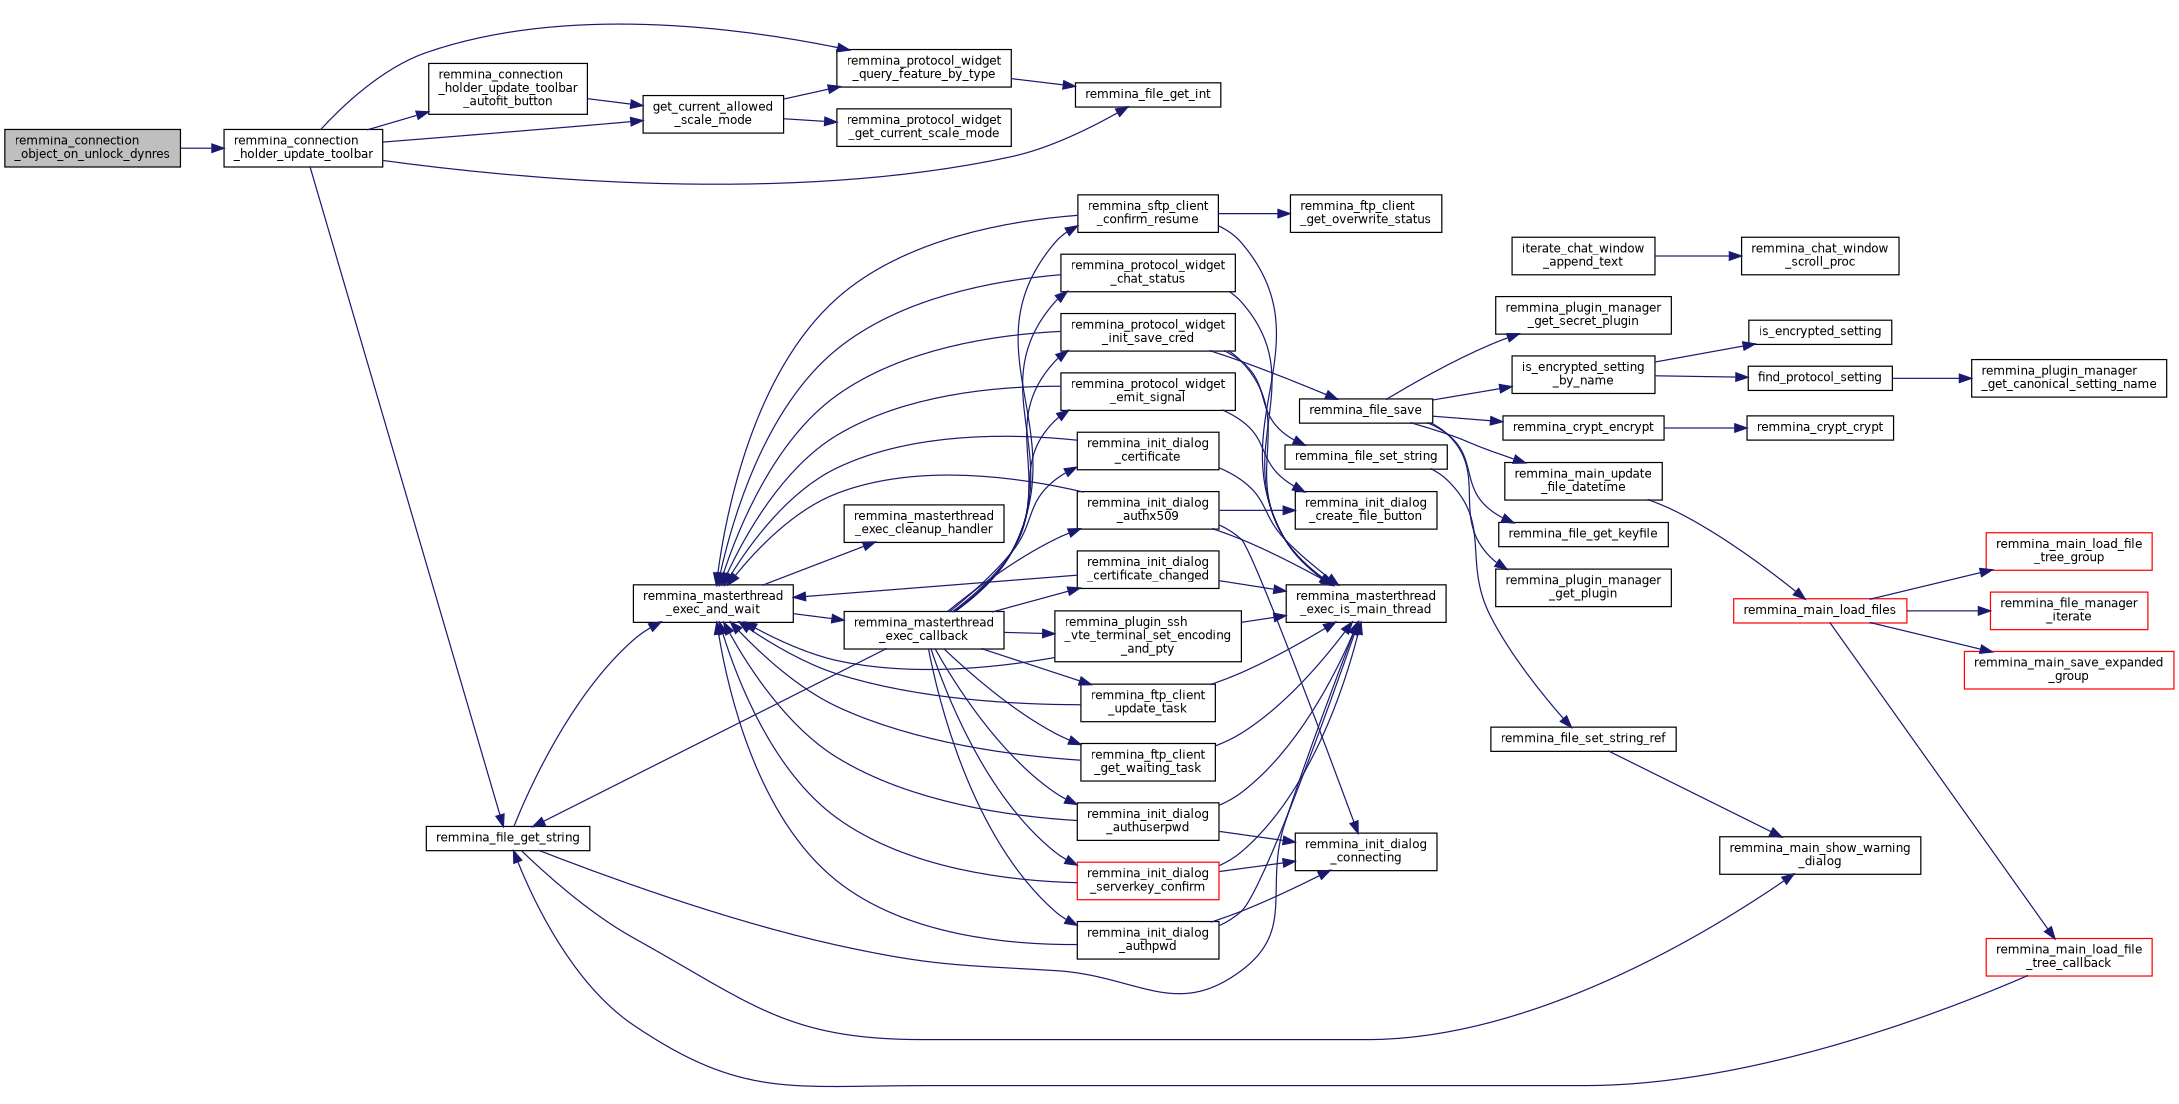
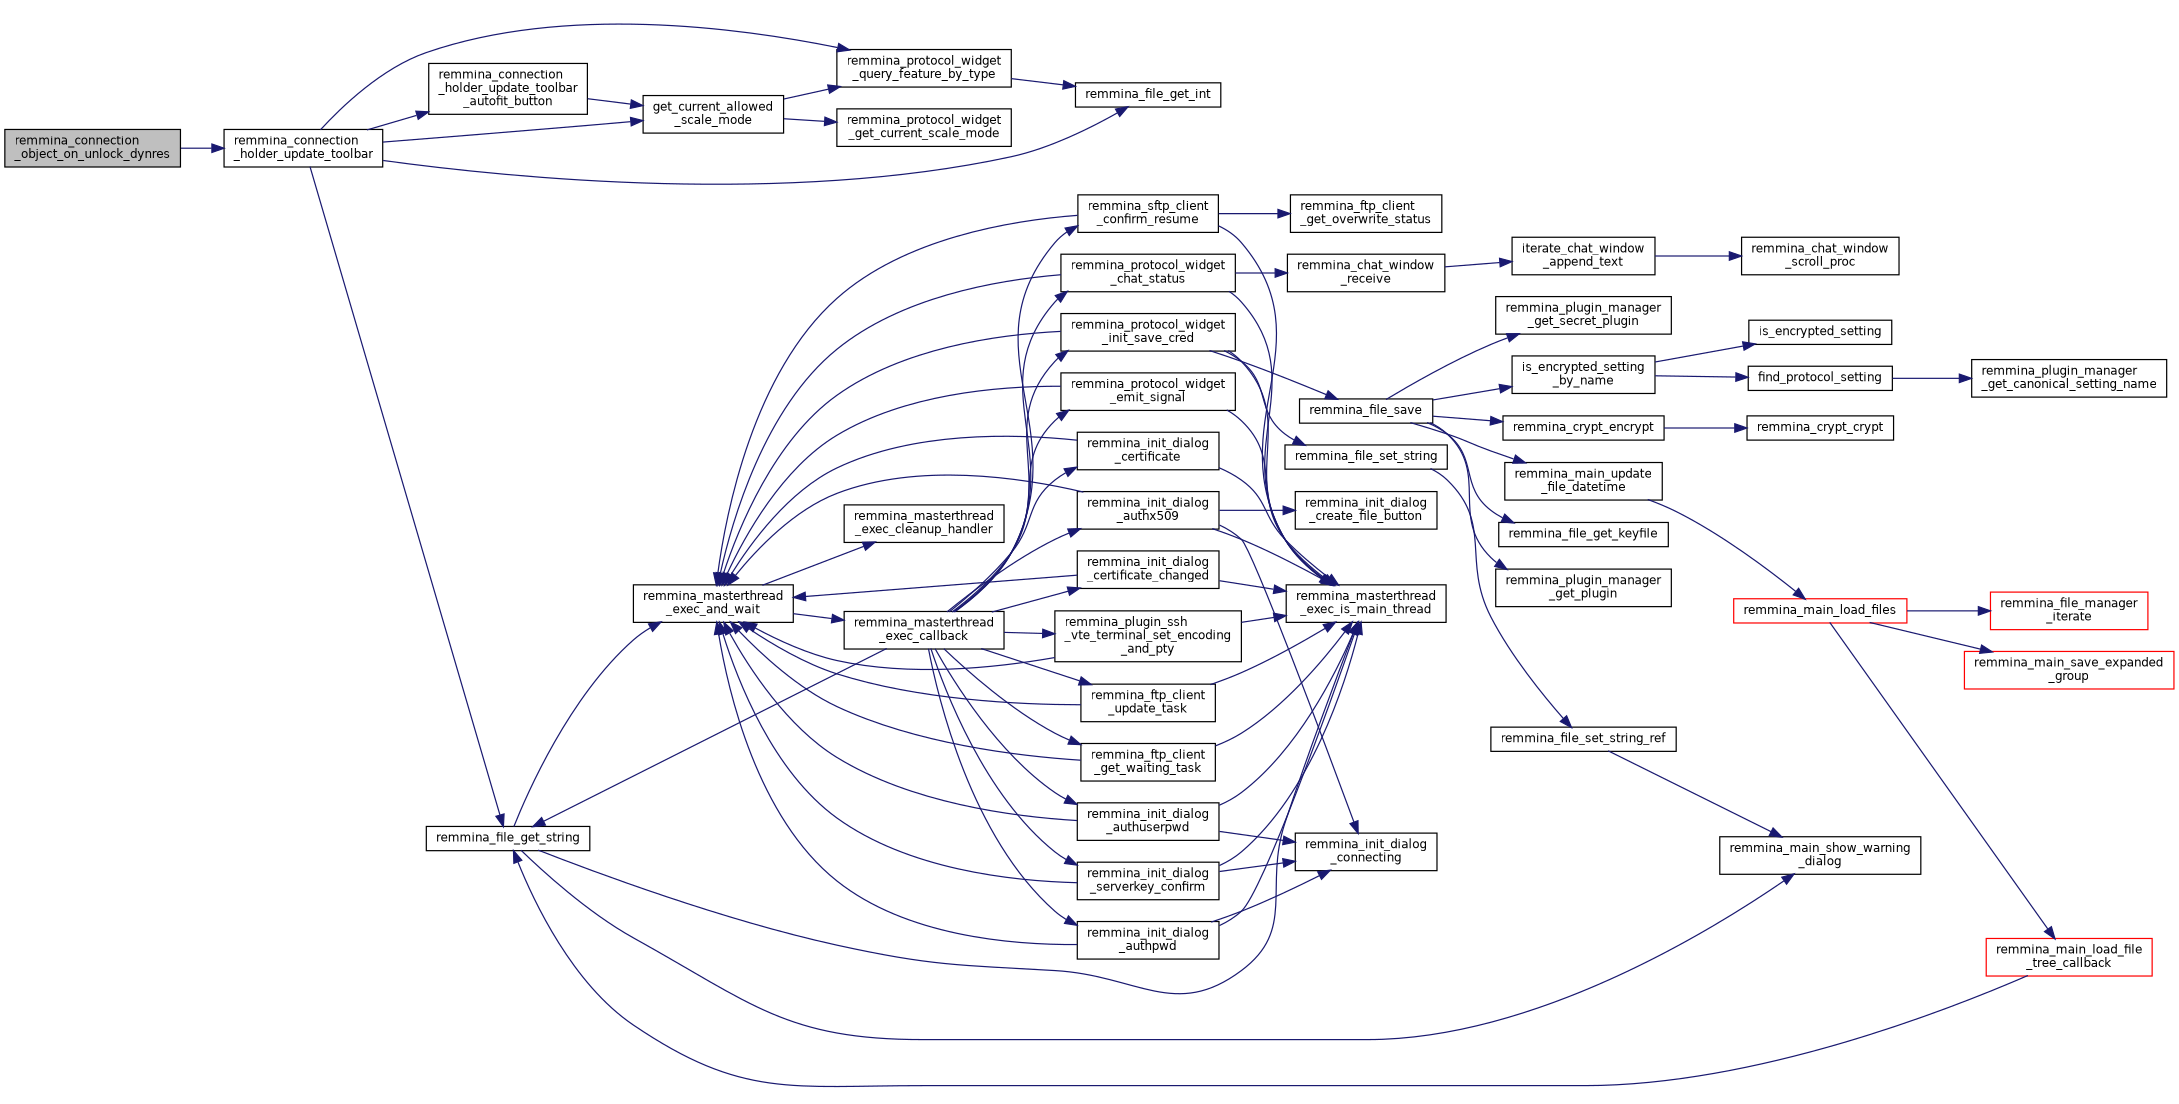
  digraph {
    rankdir=LR
    node [color=black fillcolor=white fontname=Helvetica fontsize=10 shape=record style=filled]
    edge [color=midnightblue fontname=Helvetica fontsize=10 labelfontname=Helvetica labelfontsize=10 style=solid]
    n1 [fillcolor=grey75 fontcolor=black height=0.2 label="remmina_connection\l_object_on_unlock_dynres" width=0.4]
    n2 [height=0.2 label="remmina_connection\l_holder_update_toolbar" width=0.4]
    n3 [height=0.2 label="remmina_connection\l_holder_update_toolbar\l_autofit_button" width=0.4]
    n4 [height=0.2 label="get_current_allowed\l_scale_mode" width=0.4]
    n5 [height=0.2 label="remmina_protocol_widget\l_query_feature_by_type" width=0.4]
    n6 [height=0.2 label=remmina_file_get_int width=0.4]
    n7 [height=0.2 label=remmina_file_get_string width=0.4]
    n8 [height=0.2 label="remmina_protocol_widget\l_get_current_scale_mode" width=0.4]
    n9 [height=0.2 label="remmina_masterthread\l_exec_is_main_thread" width=0.4]
    n10 [height=0.2 label="remmina_masterthread\l_exec_and_wait" width=0.4]
    n11 [height=0.2 label="remmina_main_show_warning\l_dialog" width=0.4]
    n12 [height=0.2 label="remmina_masterthread\l_exec_cleanup_handler" width=0.4]
    n13 [height=0.2 label="remmina_masterthread\l_exec_callback" width=0.4]
    n14 [height=0.2 label="remmina_protocol_widget\l_init_save_cred" width=0.4]
    n15 [height=0.2 label="remmina_protocol_widget\l_chat_status" width=0.4]
-   n16 [color=red height=0.2 label="remmina_init_dialog\l_serverkey_confirm" width=0.4]
+   n16 [height=0.2 label="remmina_init_dialog\l_serverkey_confirm" width=0.4]
    n17 [height=0.2 label="remmina_init_dialog\l_authpwd" width=0.4]
    n18 [height=0.2 label="remmina_init_dialog\l_authuserpwd" width=0.4]
    n19 [height=0.2 label="remmina_init_dialog\l_certificate" width=0.4]
    n20 [height=0.2 label="remmina_init_dialog\l_certificate_changed" width=0.4]
    n21 [height=0.2 label="remmina_init_dialog\l_authx509" width=0.4]
    n22 [height=0.2 label="remmina_ftp_client\l_update_task" width=0.4]
    n23 [height=0.2 label="remmina_ftp_client\l_get_waiting_task" width=0.4]
    n24 [height=0.2 label="remmina_protocol_widget\l_emit_signal" width=0.4]
    n25 [height=0.2 label="remmina_sftp_client\l_confirm_resume" width=0.4]
    n26 [height=0.2 label="remmina_plugin_ssh\l_vte_terminal_set_encoding\l_and_pty" width=0.4]
    n27 [height=0.2 label=remmina_file_set_string width=0.4]
    n28 [height=0.2 label=remmina_file_save width=0.4]
+   n29 [height=0.2 label="remmina_chat_window\l_receive" width=0.4]
    n30 [height=0.2 label="remmina_init_dialog\l_connecting" width=0.4]
    n31 [height=0.2 label="remmina_init_dialog\l_create_file_button" width=0.4]
    n32 [height=0.2 label="remmina_ftp_client\l_get_overwrite_status" width=0.4]
    n33 [height=0.2 label=remmina_file_set_string_ref width=0.4]
    n34 [height=0.2 label=remmina_file_get_keyfile width=0.4]
    n35 [height=0.2 label="remmina_plugin_manager\l_get_plugin" width=0.4]
    n36 [height=0.2 label="remmina_plugin_manager\l_get_secret_plugin" width=0.4]
    n37 [height=0.2 label="is_encrypted_setting\l_by_name" width=0.4]
    n38 [height=0.2 label=remmina_crypt_encrypt width=0.4]
    n39 [height=0.2 label="remmina_main_update\l_file_datetime" width=0.4]
    n40 [height=0.2 label=find_protocol_setting width=0.4]
    n41 [height=0.2 label=is_encrypted_setting width=0.4]
    n42 [height=0.2 label=remmina_crypt_crypt width=0.4]
    n43 [color=red height=0.2 label=remmina_main_load_files width=0.4]
    n44 [height=0.2 label="remmina_plugin_manager\l_get_canonical_setting_name" width=0.4]
    n45 [color=red height=0.2 label="remmina_main_save_expanded\l_group" width=0.4]
-   n46 [color=red height=0.2 label="remmina_main_load_file\l_tree_group" width=0.4]
    n47 [color=red height=0.2 label="remmina_file_manager\l_iterate" width=0.4]
    n48 [color=red height=0.2 label="remmina_main_load_file\l_tree_callback" width=0.4]
    n49 [height=0.2 label="iterate_chat_window\l_append_text" width=0.4]
    n50 [height=0.2 label="remmina_chat_window\l_scroll_proc" width=0.4]
    n1 -> n2
    n2 -> n3
    n2 -> n4
    n2 -> n5
    n2 -> n6
    n2 -> n7
    n3 -> n4
    n4 -> n5
    n4 -> n8
    n5 -> n6
    n7 -> n9
    n7 -> n10
    n7 -> n11
    n10 -> n12
    n10 -> n13
    n13 -> n7
    n13 -> n14
    n13 -> n15
    n13 -> n16
    n13 -> n17
    n13 -> n18
    n13 -> n19
    n13 -> n20
    n13 -> n21
    n13 -> n22
    n13 -> n23
    n13 -> n24
    n13 -> n25
    n13 -> n26
    n14 -> n9
    n14 -> n10
    n14 -> n27
    n14 -> n28
    n15 -> n9
    n15 -> n10
+   n15 -> n29
    n16 -> n9
    n16 -> n10
    n16 -> n30
    n17 -> n9
    n17 -> n10
    n17 -> n30
    n18 -> n9
    n18 -> n10
    n18 -> n30
    n19 -> n9
    n19 -> n10
    n20 -> n9
    n20 -> n10
    n21 -> n9
    n21 -> n10
    n21 -> n30
    n21 -> n31
    n22 -> n9
    n22 -> n10
    n23 -> n9
    n23 -> n10
-   n24 -> n31
+   n24 -> n9
    n24 -> n10
    n25 -> n9
    n25 -> n10
    n25 -> n32
    n26 -> n9
    n26 -> n10
    n27 -> n33
    n28 -> n34
    n28 -> n35
    n28 -> n36
    n28 -> n37
    n28 -> n38
    n28 -> n39
+   n29 -> n49
    n33 -> n11
    n37 -> n40
    n37 -> n41
    n38 -> n42
    n39 -> n43
    n40 -> n44
    n43 -> n45
-   n43 -> n46
    n43 -> n47
    n43 -> n48
    n48 -> n7
    n49 -> n50
  }
